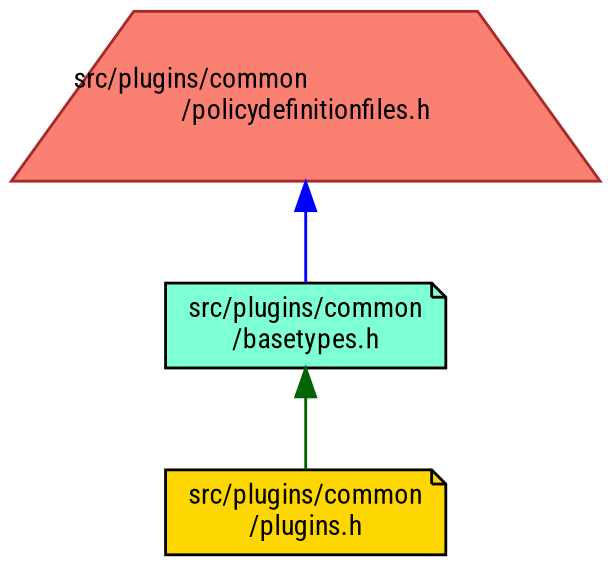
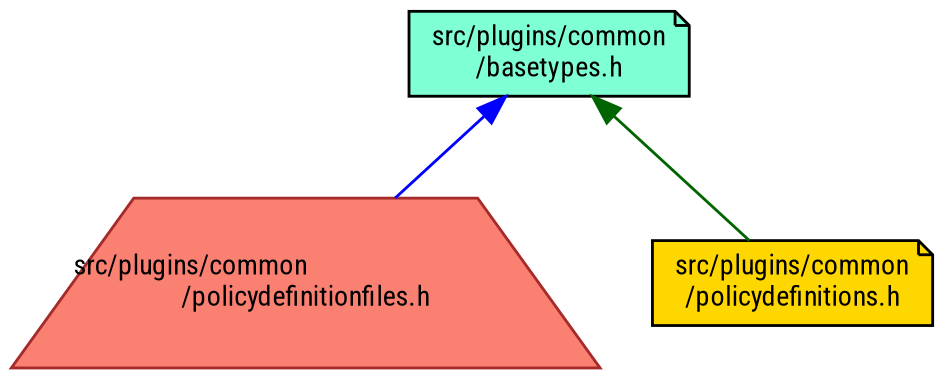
  digraph {
    fontname="Roboto Condensed"
    node [color=black fontname="Roboto Condensed" fontsize=10 shape=note style=filled]
    edge [dir=back fontname="Roboto Condensed" fontsize=10 labelfontname=Helvetica labelfontsize=10 style=solid]
    n1 [fillcolor=aquamarine fontcolor=black height=0.2 label="src/plugins/common\l/basetypes.h" width=0.4]
    n2 [color=brown fillcolor=salmon height=0.2 label="src/plugins/common\l/policydefinitionfiles.h" shape=trapezium width=0.4]
-   n3 [fillcolor=gold height=0.2 label="src/plugins/common\l/plugins.h" width=0.4]
-   n2 -> n1 [color=blue]
+   n3 [fillcolor=gold height=0.2 label="src/plugins/common\l/policydefinitions.h" width=0.4]
+   n1 -> n2 [color=blue]
    n1 -> n3 [color=darkgreen]
  }
